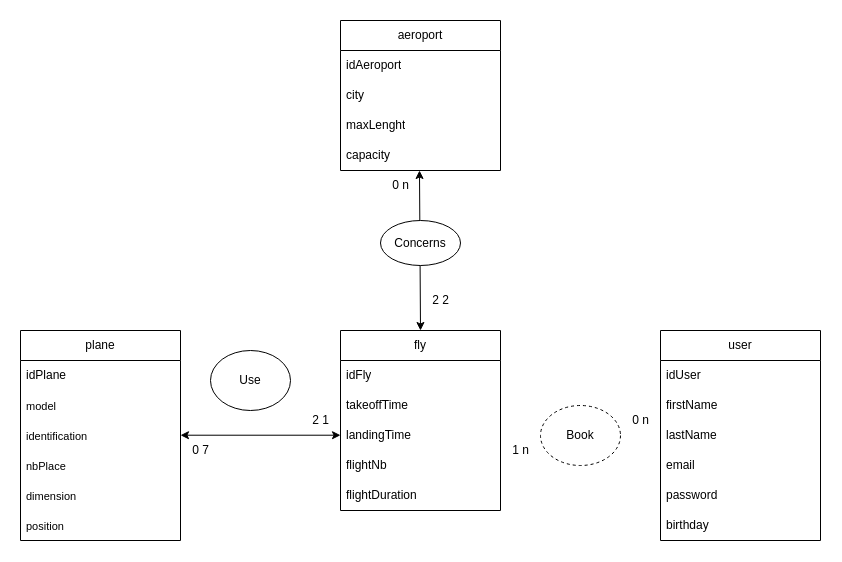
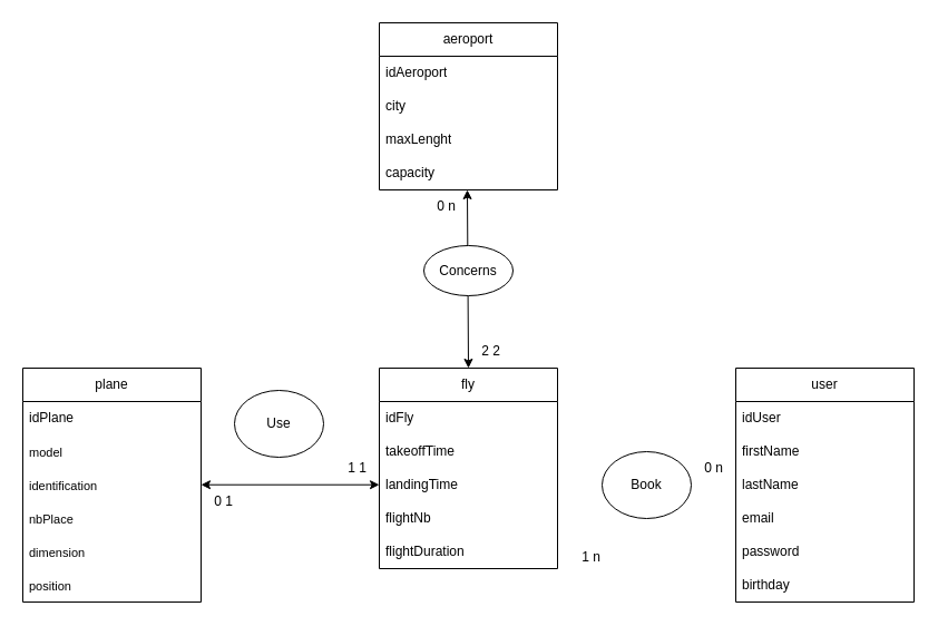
  <mxCell id="0" />
  <mxCell id="1" parent="0" />
  <mxCell id="2" value="plane" style="swimlane;fontStyle=0;childLayout=stackLayout;horizontal=1;startSize=30;horizontalStack=0;resizeParent=1;resizeParentMax=0;resizeLast=0;collapsible=1;marginBottom=0;whiteSpace=wrap;html=1;" vertex="1" parent="1"><mxGeometry x="20" y="330" width="160" height="210" as="geometry" /></mxCell>
  <mxCell id="3" value="idPlane" style="text;strokeColor=none;fillColor=none;align=left;verticalAlign=middle;spacingLeft=4;spacingRight=4;overflow=hidden;points=[[0,0.5],[1,0.5]];portConstraint=eastwest;rotatable=0;whiteSpace=wrap;html=1;" vertex="1" parent="2"><mxGeometry y="30" width="160" height="30" as="geometry" /></mxCell>
  <mxCell id="4" value="&lt;p style=&quot;margin: 0px; font-style: normal; font-variant-caps: normal; font-stretch: normal; font-size: 11px; line-height: normal; font-size-adjust: none; font-kerning: auto; font-variant-alternates: normal; font-variant-ligatures: normal; font-variant-numeric: normal; font-variant-east-asian: normal; font-variant-position: normal; font-variant-emoji: normal; font-feature-settings: normal; font-optical-sizing: auto; font-variation-settings: normal;&quot;&gt;model&lt;/p&gt;" style="text;strokeColor=none;fillColor=none;align=left;verticalAlign=middle;spacingLeft=4;spacingRight=4;overflow=hidden;points=[[0,0.5],[1,0.5]];portConstraint=eastwest;rotatable=0;whiteSpace=wrap;html=1;" vertex="1" parent="2"><mxGeometry y="60" width="160" height="30" as="geometry" /></mxCell>
  <mxCell id="5" value="&lt;p style=&quot;margin: 0px; font-style: normal; font-variant-caps: normal; font-stretch: normal; font-size: 11px; line-height: normal; font-size-adjust: none; font-kerning: auto; font-variant-alternates: normal; font-variant-ligatures: normal; font-variant-numeric: normal; font-variant-east-asian: normal; font-variant-position: normal; font-variant-emoji: normal; font-feature-settings: normal; font-optical-sizing: auto; font-variation-settings: normal;&quot;&gt;identification&lt;/p&gt;" style="text;strokeColor=none;fillColor=none;align=left;verticalAlign=middle;spacingLeft=4;spacingRight=4;overflow=hidden;points=[[0,0.5],[1,0.5]];portConstraint=eastwest;rotatable=0;whiteSpace=wrap;html=1;" vertex="1" parent="2"><mxGeometry y="90" width="160" height="30" as="geometry" /></mxCell>
  <mxCell id="6" value="&lt;p style=&quot;margin: 0px; font-style: normal; font-variant-caps: normal; font-stretch: normal; font-size: 11px; line-height: normal; font-size-adjust: none; font-kerning: auto; font-variant-alternates: normal; font-variant-ligatures: normal; font-variant-numeric: normal; font-variant-east-asian: normal; font-variant-position: normal; font-variant-emoji: normal; font-feature-settings: normal; font-optical-sizing: auto; font-variation-settings: normal;&quot;&gt;nbPlace&lt;/p&gt;" style="text;strokeColor=none;fillColor=none;align=left;verticalAlign=middle;spacingLeft=4;spacingRight=4;overflow=hidden;points=[[0,0.5],[1,0.5]];portConstraint=eastwest;rotatable=0;whiteSpace=wrap;html=1;" vertex="1" parent="2"><mxGeometry y="120" width="160" height="30" as="geometry" /></mxCell>
  <mxCell id="7" value="&lt;p style=&quot;margin: 0px; font-style: normal; font-variant-caps: normal; font-stretch: normal; font-size: 11px; line-height: normal; font-size-adjust: none; font-kerning: auto; font-variant-alternates: normal; font-variant-ligatures: normal; font-variant-numeric: normal; font-variant-east-asian: normal; font-variant-position: normal; font-variant-emoji: normal; font-feature-settings: normal; font-optical-sizing: auto; font-variation-settings: normal;&quot;&gt;dimension&lt;/p&gt;" style="text;strokeColor=none;fillColor=none;align=left;verticalAlign=middle;spacingLeft=4;spacingRight=4;overflow=hidden;points=[[0,0.5],[1,0.5]];portConstraint=eastwest;rotatable=0;whiteSpace=wrap;html=1;" vertex="1" parent="2"><mxGeometry y="150" width="160" height="30" as="geometry" /></mxCell>
  <mxCell id="8" value="&lt;p style=&quot;margin: 0px; font-style: normal; font-variant-caps: normal; font-stretch: normal; font-size: 11px; line-height: normal; font-size-adjust: none; font-kerning: auto; font-variant-alternates: normal; font-variant-ligatures: normal; font-variant-numeric: normal; font-variant-east-asian: normal; font-variant-position: normal; font-variant-emoji: normal; font-feature-settings: normal; font-optical-sizing: auto; font-variation-settings: normal;&quot;&gt;position&lt;/p&gt;" style="text;strokeColor=none;fillColor=none;align=left;verticalAlign=middle;spacingLeft=4;spacingRight=4;overflow=hidden;points=[[0,0.5],[1,0.5]];portConstraint=eastwest;rotatable=0;whiteSpace=wrap;html=1;" vertex="1" parent="2"><mxGeometry y="180" width="160" height="30" as="geometry" /></mxCell>
  <mxCell id="9" value="aeroport" style="swimlane;fontStyle=0;childLayout=stackLayout;horizontal=1;startSize=30;horizontalStack=0;resizeParent=1;resizeParentMax=0;resizeLast=0;collapsible=1;marginBottom=0;whiteSpace=wrap;html=1;" vertex="1" parent="1"><mxGeometry x="340" y="20" width="160" height="150" as="geometry" /></mxCell>
  <mxCell id="10" value="idAeroport" style="text;strokeColor=none;fillColor=none;align=left;verticalAlign=middle;spacingLeft=4;spacingRight=4;overflow=hidden;points=[[0,0.5],[1,0.5]];portConstraint=eastwest;rotatable=0;whiteSpace=wrap;html=1;" vertex="1" parent="9"><mxGeometry y="30" width="160" height="30" as="geometry" /></mxCell>
  <mxCell id="11" value="city" style="text;strokeColor=none;fillColor=none;align=left;verticalAlign=middle;spacingLeft=4;spacingRight=4;overflow=hidden;points=[[0,0.5],[1,0.5]];portConstraint=eastwest;rotatable=0;whiteSpace=wrap;html=1;" vertex="1" parent="9"><mxGeometry y="60" width="160" height="30" as="geometry" /></mxCell>
  <mxCell id="12" value="maxLenght" style="text;strokeColor=none;fillColor=none;align=left;verticalAlign=middle;spacingLeft=4;spacingRight=4;overflow=hidden;points=[[0,0.5],[1,0.5]];portConstraint=eastwest;rotatable=0;whiteSpace=wrap;html=1;" vertex="1" parent="9"><mxGeometry y="90" width="160" height="30" as="geometry" /></mxCell>
  <mxCell id="13" value="capacity" style="text;strokeColor=none;fillColor=none;align=left;verticalAlign=middle;spacingLeft=4;spacingRight=4;overflow=hidden;points=[[0,0.5],[1,0.5]];portConstraint=eastwest;rotatable=0;whiteSpace=wrap;html=1;" vertex="1" parent="9"><mxGeometry y="120" width="160" height="30" as="geometry" /></mxCell>
  <mxCell id="14" value="fly" style="swimlane;fontStyle=0;childLayout=stackLayout;horizontal=1;startSize=30;horizontalStack=0;resizeParent=1;resizeParentMax=0;resizeLast=0;collapsible=1;marginBottom=0;whiteSpace=wrap;html=1;" vertex="1" parent="1"><mxGeometry x="340" y="330" width="160" height="180" as="geometry" /></mxCell>
  <mxCell id="15" value="idFly" style="text;strokeColor=none;fillColor=none;align=left;verticalAlign=middle;spacingLeft=4;spacingRight=4;overflow=hidden;points=[[0,0.5],[1,0.5]];portConstraint=eastwest;rotatable=0;whiteSpace=wrap;html=1;" vertex="1" parent="14"><mxGeometry y="30" width="160" height="30" as="geometry" /></mxCell>
  <mxCell id="16" value="takeoffTime" style="text;strokeColor=none;fillColor=none;align=left;verticalAlign=middle;spacingLeft=4;spacingRight=4;overflow=hidden;points=[[0,0.5],[1,0.5]];portConstraint=eastwest;rotatable=0;whiteSpace=wrap;html=1;" vertex="1" parent="14"><mxGeometry y="60" width="160" height="30" as="geometry" /></mxCell>
  <mxCell id="17" value="landingTime" style="text;strokeColor=none;fillColor=none;align=left;verticalAlign=middle;spacingLeft=4;spacingRight=4;overflow=hidden;points=[[0,0.5],[1,0.5]];portConstraint=eastwest;rotatable=0;whiteSpace=wrap;html=1;" vertex="1" parent="14"><mxGeometry y="90" width="160" height="30" as="geometry" /></mxCell>
  <mxCell id="18" value="flightNb" style="text;strokeColor=none;fillColor=none;align=left;verticalAlign=middle;spacingLeft=4;spacingRight=4;overflow=hidden;points=[[0,0.5],[1,0.5]];portConstraint=eastwest;rotatable=0;whiteSpace=wrap;html=1;" vertex="1" parent="14"><mxGeometry y="120" width="160" height="30" as="geometry" /></mxCell>
  <mxCell id="19" value="flightDuration" style="text;strokeColor=none;fillColor=none;align=left;verticalAlign=middle;spacingLeft=4;spacingRight=4;overflow=hidden;points=[[0,0.5],[1,0.5]];portConstraint=eastwest;rotatable=0;whiteSpace=wrap;html=1;" vertex="1" parent="14"><mxGeometry y="150" width="160" height="30" as="geometry" /></mxCell>
  <mxCell id="20" value="user" style="swimlane;fontStyle=0;childLayout=stackLayout;horizontal=1;startSize=30;horizontalStack=0;resizeParent=1;resizeParentMax=0;resizeLast=0;collapsible=1;marginBottom=0;whiteSpace=wrap;html=1;" vertex="1" parent="1"><mxGeometry x="660" y="330" width="160" height="210" as="geometry" /></mxCell>
  <mxCell id="21" value="idUser" style="text;strokeColor=none;fillColor=none;align=left;verticalAlign=middle;spacingLeft=4;spacingRight=4;overflow=hidden;points=[[0,0.5],[1,0.5]];portConstraint=eastwest;rotatable=0;whiteSpace=wrap;html=1;" vertex="1" parent="20"><mxGeometry y="30" width="160" height="30" as="geometry" /></mxCell>
  <mxCell id="22" value="firstName" style="text;strokeColor=none;fillColor=none;align=left;verticalAlign=middle;spacingLeft=4;spacingRight=4;overflow=hidden;points=[[0,0.5],[1,0.5]];portConstraint=eastwest;rotatable=0;whiteSpace=wrap;html=1;" vertex="1" parent="20"><mxGeometry y="60" width="160" height="30" as="geometry" /></mxCell>
  <mxCell id="23" value="lastName" style="text;strokeColor=none;fillColor=none;align=left;verticalAlign=middle;spacingLeft=4;spacingRight=4;overflow=hidden;points=[[0,0.5],[1,0.5]];portConstraint=eastwest;rotatable=0;whiteSpace=wrap;html=1;" vertex="1" parent="20"><mxGeometry y="90" width="160" height="30" as="geometry" /></mxCell>
  <mxCell id="24" value="email&lt;span style=&quot;caret-color: rgba(0, 0, 0, 0); color: rgba(0, 0, 0, 0); font-family: monospace; font-size: 0px; white-space: nowrap;&quot;&gt;%3CmxGraphModel%3E%3Croot%3E%3CmxCell%20id%3D%220%22%2F%3E%3CmxCell%20id%3D%221%22%20parent%3D%220%22%2F%3E%3CmxCell%20id%3D%222%22%20value%3D%22fly%22%20style%3D%22swimlane%3BfontStyle%3D0%3BchildLayout%3DstackLayout%3Bhorizontal%3D1%3BstartSize%3D30%3BhorizontalStack%3D0%3BresizeParent%3D1%3BresizeParentMax%3D0%3BresizeLast%3D0%3Bcollapsible%3D1%3BmarginBottom%3D0%3BwhiteSpace%3Dwrap%3Bhtml%3D1%3B%22%20vertex%3D%221%22%20parent%3D%221%22%3E%3CmxGeometry%20x%3D%22320%22%20y%3D%22380%22%20width%3D%22160%22%20height%3D%22150%22%20as%3D%22geometry%22%2F%3E%3C%2FmxCell%3E%3CmxCell%20id%3D%223%22%20value%3D%22idFly%22%20style%3D%22text%3BstrokeColor%3Dnone%3BfillColor%3Dnone%3Balign%3Dleft%3BverticalAlign%3Dmiddle%3BspacingLeft%3D4%3BspacingRight%3D4%3Boverflow%3Dhidden%3Bpoints%3D%5B%5B0%2C0.5%5D%2C%5B1%2C0.5%5D%5D%3BportConstraint%3Deastwest%3Brotatable%3D0%3BwhiteSpace%3Dwrap%3Bhtml%3D1%3B%22%20vertex%3D%221%22%20parent%3D%222%22%3E%3CmxGeometry%20y%3D%2230%22%20width%3D%22160%22%20height%3D%2230%22%20as%3D%22geometry%22%2F%3E%3C%2FmxCell%3E%3CmxCell%20id%3D%224%22%20value%3D%22takeoffTime%22%20style%3D%22text%3BstrokeColor%3Dnone%3BfillColor%3Dnone%3Balign%3Dleft%3BverticalAlign%3Dmiddle%3BspacingLeft%3D4%3BspacingRight%3D4%3Boverflow%3Dhidden%3Bpoints%3D%5B%5B0%2C0.5%5D%2C%5B1%2C0.5%5D%5D%3BportConstraint%3Deastwest%3Brotatable%3D0%3BwhiteSpace%3Dwrap%3Bhtml%3D1%3B%22%20vertex%3D%221%22%20parent%3D%222%22%3E%3CmxGeometry%20y%3D%2260%22%20width%3D%22160%22%20height%3D%2230%22%20as%3D%22geometry%22%2F%3E%3C%2FmxCell%3E%3CmxCell%20id%3D%225%22%20value%3D%22landingTime%22%20style%3D%22text%3BstrokeColor%3Dnone%3BfillColor%3Dnone%3Balign%3Dleft%3BverticalAlign%3Dmiddle%3BspacingLeft%3D4%3BspacingRight%3D4%3Boverflow%3Dhidden%3Bpoints%3D%5B%5B0%2C0.5%5D%2C%5B1%2C0.5%5D%5D%3BportConstraint%3Deastwest%3Brotatable%3D0%3BwhiteSpace%3Dwrap%3Bhtml%3D1%3B%22%20vertex%3D%221%22%20parent%3D%222%22%3E%3CmxGeometry%20y%3D%2290%22%20width%3D%22160%22%20height%3D%2230%22%20as%3D%22geometry%22%2F%3E%3C%2FmxCell%3E%3CmxCell%20id%3D%226%22%20value%3D%22flightNb%22%20style%3D%22text%3BstrokeColor%3Dnone%3BfillColor%3Dnone%3Balign%3Dleft%3BverticalAlign%3Dmiddle%3BspacingLeft%3D4%3BspacingRight%3D4%3Boverflow%3Dhidden%3Bpoints%3D%5B%5B0%2C0.5%5D%2C%5B1%2C0.5%5D%5D%3BportConstraint%3Deastwest%3Brotatable%3D0%3BwhiteSpace%3Dwrap%3Bhtml%3D1%3B%22%20vertex%3D%221%22%20parent%3D%222%22%3E%3CmxGeometry%20y%3D%22120%22%20width%3D%22160%22%20height%3D%2230%22%20as%3D%22geometry%22%2F%3E%3C%2FmxCell%3E%3C%2Froot%3E%3C%2FmxGraphModel%3E&lt;/span&gt;" style="text;strokeColor=none;fillColor=none;align=left;verticalAlign=middle;spacingLeft=4;spacingRight=4;overflow=hidden;points=[[0,0.5],[1,0.5]];portConstraint=eastwest;rotatable=0;whiteSpace=wrap;html=1;" vertex="1" parent="20"><mxGeometry y="120" width="160" height="30" as="geometry" /></mxCell>
  <mxCell id="25" value="password" style="text;strokeColor=none;fillColor=none;align=left;verticalAlign=middle;spacingLeft=4;spacingRight=4;overflow=hidden;points=[[0,0.5],[1,0.5]];portConstraint=eastwest;rotatable=0;whiteSpace=wrap;html=1;" vertex="1" parent="20"><mxGeometry y="150" width="160" height="30" as="geometry" /></mxCell>
  <mxCell id="26" value="birthday" style="text;strokeColor=none;fillColor=none;align=left;verticalAlign=middle;spacingLeft=4;spacingRight=4;overflow=hidden;points=[[0,0.5],[1,0.5]];portConstraint=eastwest;rotatable=0;whiteSpace=wrap;html=1;" vertex="1" parent="20"><mxGeometry y="180" width="160" height="30" as="geometry" /></mxCell>
  <mxCell id="27" value="0 n" style="text;html=1;align=center;verticalAlign=middle;resizable=0;points=[];autosize=1;strokeColor=none;fillColor=none;" vertex="1" parent="1"><mxGeometry x="620" y="405" width="40" height="30" as="geometry" /></mxCell>
- <mxCell id="28" value="1 n" style="text;html=1;align=center;verticalAlign=middle;resizable=0;points=[];autosize=1;strokeColor=none;fillColor=none;" vertex="1" parent="1"><mxGeometry x="500" y="435" width="40" height="30" as="geometry" /></mxCell>
- <mxCell id="29" value="Book" style="ellipse;whiteSpace=wrap;html=1;dashed=1;" vertex="1" parent="1"><mxGeometry x="540" y="405" width="80" height="60" as="geometry" /></mxCell>
+ <mxCell id="28" value="1 n" style="text;html=1;align=center;verticalAlign=middle;resizable=0;points=[];autosize=1;strokeColor=none;fillColor=none;" vertex="1" parent="1"><mxGeometry x="510" y="485" width="40" height="30" as="geometry" /></mxCell>
+ <mxCell id="29" value="Book" style="ellipse;whiteSpace=wrap;html=1;" vertex="1" parent="1"><mxGeometry x="540" y="405" width="80" height="60" as="geometry" /></mxCell>
  <mxCell id="30" value="" style="endArrow=classic;startArrow=classic;html=1;rounded=0;exitX=1;exitY=0.5;exitDx=0;exitDy=0;entryX=0;entryY=0.5;entryDx=0;entryDy=0;" edge="1" parent="1"><mxGeometry width="50" height="50" relative="1" as="geometry"><mxPoint x="180" y="434.71" as="sourcePoint" /><mxPoint x="340" y="434.71" as="targetPoint" /><Array as="points" /></mxGeometry></mxCell>
  <mxCell id="31" value="" style="endArrow=classic;startArrow=classic;html=1;rounded=0;entryX=0.5;entryY=0;entryDx=0;entryDy=0;" edge="1" parent="1" target="14"><mxGeometry width="50" height="50" relative="1" as="geometry"><mxPoint x="419" y="170" as="sourcePoint" /><mxPoint x="450" y="313" as="targetPoint" /><Array as="points" /></mxGeometry></mxCell>
  <mxCell id="32" value="Concerns" style="ellipse;whiteSpace=wrap;html=1;" vertex="1" parent="1"><mxGeometry x="380" y="220" width="80" height="45" as="geometry" /></mxCell>
- <mxCell id="33" value="2 2" style="text;html=1;align=center;verticalAlign=middle;resizable=0;points=[];autosize=1;strokeColor=none;fillColor=none;" vertex="1" parent="1"><mxGeometry x="420" y="285" width="40" height="30" as="geometry" /></mxCell>
+ <mxCell id="33" value="2 2" style="text;html=1;align=center;verticalAlign=middle;resizable=0;points=[];autosize=1;strokeColor=none;fillColor=none;" vertex="1" parent="1"><mxGeometry x="420" y="300" width="40" height="30" as="geometry" /></mxCell>
  <mxCell id="34" value="0 n" style="text;html=1;align=center;verticalAlign=middle;resizable=0;points=[];autosize=1;strokeColor=none;fillColor=none;" vertex="1" parent="1"><mxGeometry x="380" y="170" width="40" height="30" as="geometry" /></mxCell>
  <mxCell id="35" value="Use" style="ellipse;whiteSpace=wrap;html=1;" vertex="1" parent="1"><mxGeometry x="210" y="350" width="80" height="60" as="geometry" /></mxCell>
- <mxCell id="36" value="0 7" style="text;html=1;align=center;verticalAlign=middle;resizable=0;points=[];autosize=1;strokeColor=none;fillColor=none;" vertex="1" parent="1"><mxGeometry x="180" y="435" width="40" height="30" as="geometry" /></mxCell>
- <mxCell id="37" value="2 1" style="text;html=1;align=center;verticalAlign=middle;resizable=0;points=[];autosize=1;strokeColor=none;fillColor=none;" vertex="1" parent="1"><mxGeometry x="300" y="405" width="40" height="30" as="geometry" /></mxCell>
+ <mxCell id="36" value="0 1" style="text;html=1;align=center;verticalAlign=middle;resizable=0;points=[];autosize=1;strokeColor=none;fillColor=none;" vertex="1" parent="1"><mxGeometry x="180" y="435" width="40" height="30" as="geometry" /></mxCell>
+ <mxCell id="37" value="1 1" style="text;html=1;align=center;verticalAlign=middle;resizable=0;points=[];autosize=1;strokeColor=none;fillColor=none;" vertex="1" parent="1"><mxGeometry x="300" y="405" width="40" height="30" as="geometry" /></mxCell>
